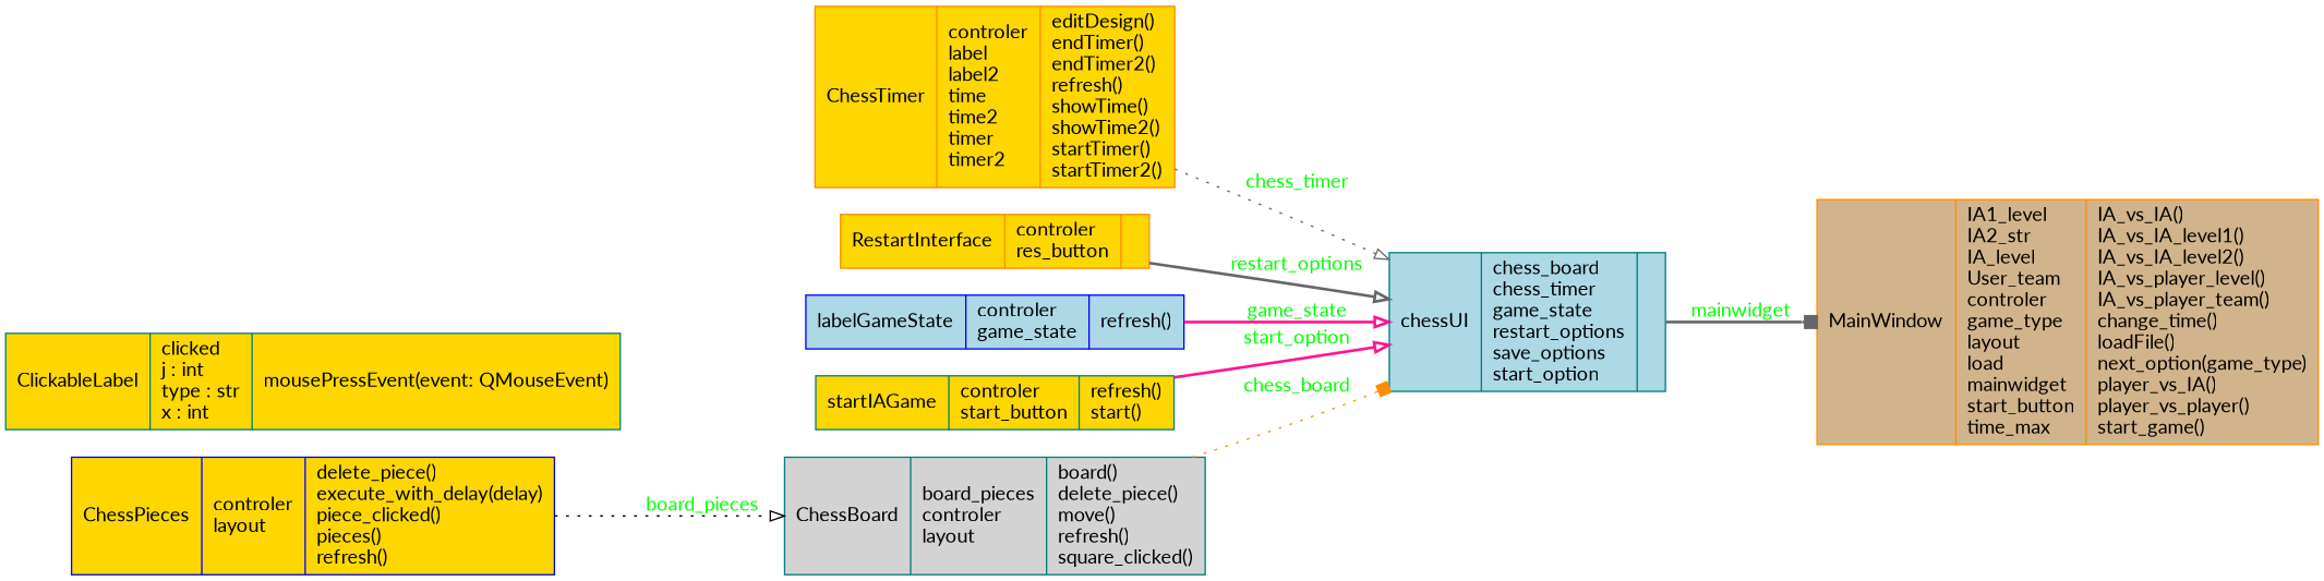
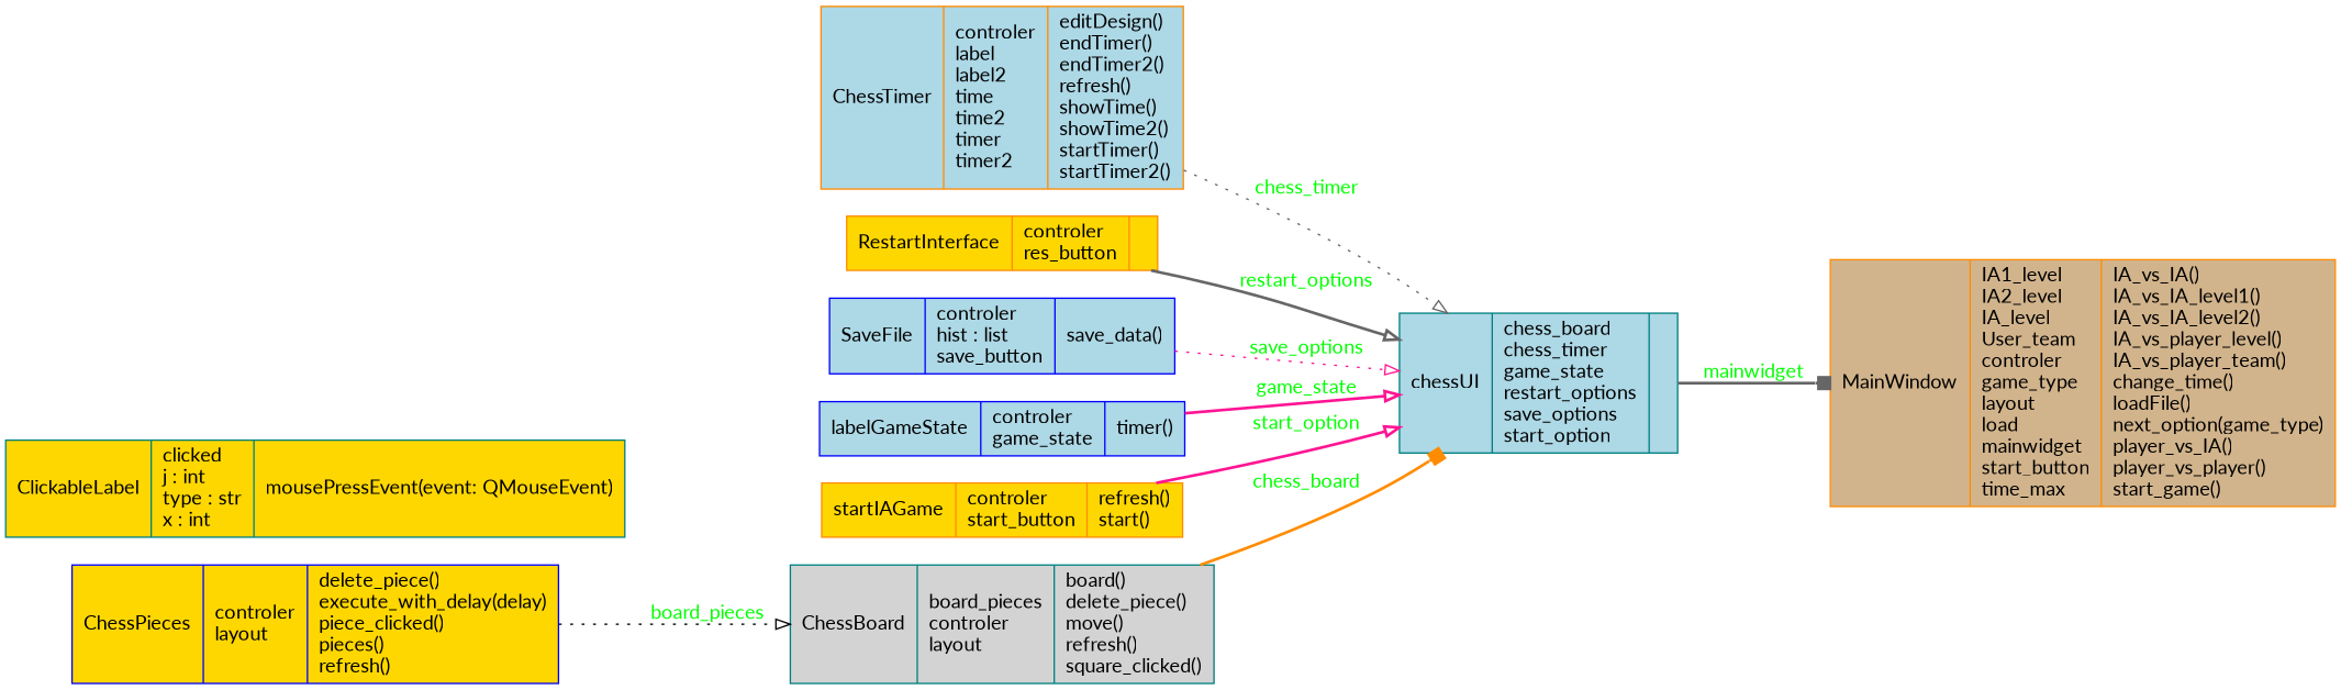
  digraph {
    fontname=Lato
    rankdir=LR
    node [color=teal fillcolor=lightblue fontname=Lato shape=record style=filled]
    edge [arrowhead=onormal arrowtail=none color=gray40 fontcolor=green fontname=Lato style=dotted]
    n1 [fillcolor=lightgrey label="{ChessBoard|board_pieces\lcontroler\llayout\l|board()\ldelete_piece()\lmove()\lrefresh()\lsquare_clicked()\l}"]
    n2 [label="{chessUI|chess_board\lchess_timer\lgame_state\lrestart_options\lsave_options\lstart_option\l|}"]
-   n3 [color=darkorange fillcolor=tan label="{MainWindow|IA1_level\lIA2_str\lIA_level\lUser_team\lcontroler\lgame_type\llayout\lload\lmainwidget\lstart_button\ltime_max\l|IA_vs_IA()\lIA_vs_IA_level1()\lIA_vs_IA_level2()\lIA_vs_player_level()\lIA_vs_player_team()\lchange_time()\lloadFile()\lnext_option(game_type)\lplayer_vs_IA()\lplayer_vs_player()\lstart_game()\l}"]
+   n3 [color=darkorange fillcolor=tan label="{MainWindow|IA1_level\lIA2_level\lIA_level\lUser_team\lcontroler\lgame_type\llayout\lload\lmainwidget\lstart_button\ltime_max\l|IA_vs_IA()\lIA_vs_IA_level1()\lIA_vs_IA_level2()\lIA_vs_player_level()\lIA_vs_player_team()\lchange_time()\lloadFile()\lnext_option(game_type)\lplayer_vs_IA()\lplayer_vs_player()\lstart_game()\l}"]
    n4 [color=blue fillcolor=gold label="{ChessPieces|controler\llayout\l|delete_piece()\lexecute_with_delay(delay)\lpiece_clicked()\lpieces()\lrefresh()\l}"]
-   n5 [color=darkorange fillcolor=gold label="{ChessTimer|controler\llabel\llabel2\ltime\ltime2\ltimer\ltimer2\l|editDesign()\lendTimer()\lendTimer2()\lrefresh()\lshowTime()\lshowTime2()\lstartTimer()\lstartTimer2()\l}"]
+   n5 [color=darkorange label="{ChessTimer|controler\llabel\llabel2\ltime\ltime2\ltimer\ltimer2\l|editDesign()\lendTimer()\lendTimer2()\lrefresh()\lshowTime()\lshowTime2()\lstartTimer()\lstartTimer2()\l}"]
    n6 [fillcolor=gold label="{ClickableLabel|clicked\lj : int\ltype : str\lx : int\l|mousePressEvent(event: QMouseEvent)\l}"]
    n7 [color=darkorange fillcolor=gold label="{RestartInterface|controler\lres_button\l|}"]
-   n9 [color=blue label="{labelGameState|controler\lgame_state\l|refresh()\l}"]
-   n10 [fillcolor=gold label="{startIAGame|controler\lstart_button\l|refresh()\lstart()\l}"]
-   n1 -> n2 [arrowhead=box color=darkorange label=chess_board]
+   n8 [color=blue label="{SaveFile|controler\lhist : list\lsave_button\l|save_data()\l}"]
+   n9 [color=blue label="{labelGameState|controler\lgame_state\l|timer()\l}"]
+   n10 [color=darkorange fillcolor=gold label="{startIAGame|controler\lstart_button\l|refresh()\lstart()\l}"]
+   n1 -> n2 [arrowhead=box color=darkorange label=chess_board style=bold]
    n2 -> n3 [arrowhead=box label=mainwidget style=bold]
    n4 -> n1 [color=black label=board_pieces]
    n5 -> n2 [label=chess_timer]
    n7 -> n2 [label=restart_options style=bold]
+   n8 -> n2 [color=deeppink label=save_options]
    n9 -> n2 [color=deeppink label=game_state style=bold]
    n10 -> n2 [color=deeppink label=start_option style=bold]
  }
